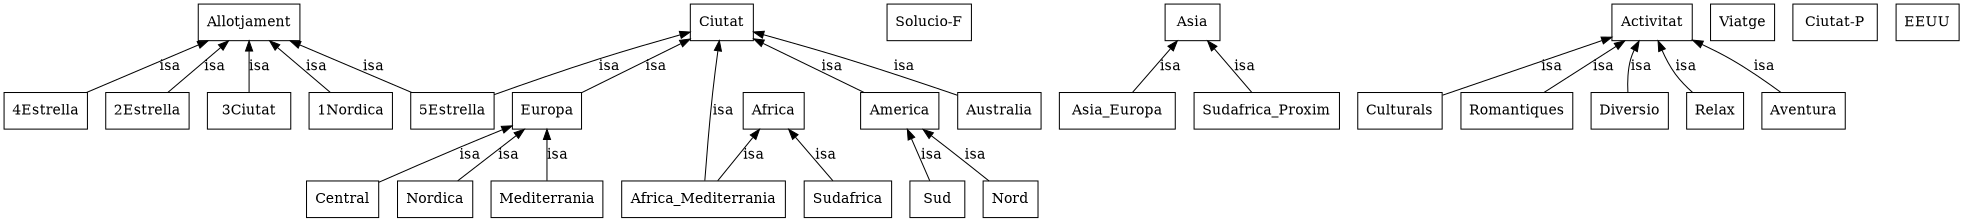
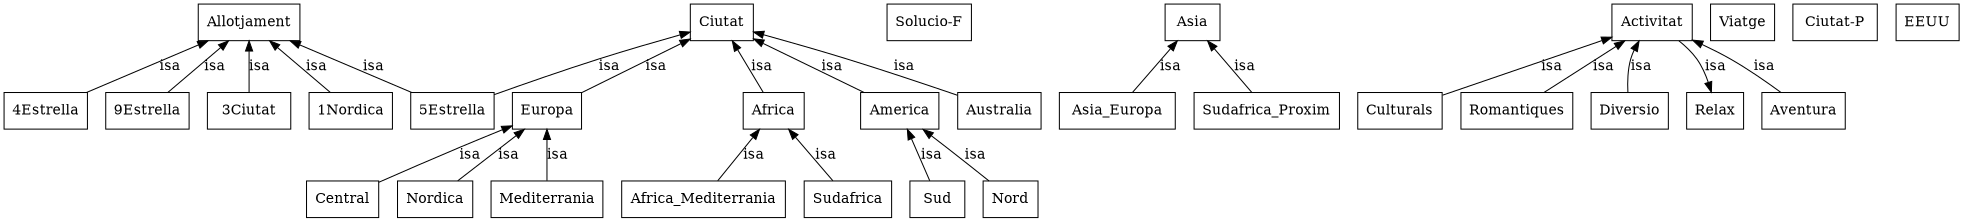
  digraph {
    node [color="0.0,0.0,0.0" fontcolor="0.0,0.0,0.0" shape=box]
    edge [color="0.0,0.0,0.0" dir=back fontcolor="0.0,0.0,0.0"]
    n1 [height=0.5 label="1Nordica" width=1.1389]
    n2 [height=0.5 label=Allotjament width=1.3889]
    n3 [height=0.5 label="4Estrella" width=1.1389]
-   n4 [height=0.5 label="2Estrella" width=1.1389]
+   n4 [height=0.5 label="9Estrella" width=1.1389]
    n5 [height=0.5 label="3Ciutat" width=1.1389]
    n6 [height=0.5 label="5Estrella" width=1.1389]
    n7 [height=0.5 label="Solucio-F" width=1.1528]
    n8 [height=0.5 label=Asia_Europa width=1.5833]
    n9 [height=0.5 label=Asia width=0.75]
    n10 [height=0.5 label=Sudafrica_Proxim width=1.6944]
    n11 [height=0.5 label=Culturals width=1.1528]
    n12 [height=0.5 label=Activitat width=1.0972]
    n13 [height=0.5 label=Romantiques width=1.5278]
    n14 [height=0.5 label=Diversio width=1.0556]
    n15 [height=0.5 label=Relax width=0.77778]
    n16 [height=0.5 label=Aventura width=1.1389]
    n17 [height=0.5 label=Viatge width=0.875]
    n18 [height=0.5 label="Ciutat-P" width=1.1528]
    n19 [height=0.5 label=Nordica width=1.0278]
    n20 [height=0.5 label=Europa width=0.94444]
    n21 [height=0.5 label=Mediterrania width=1.5278]
    n22 [height=0.5 label=Central width=0.98611]
    n23 [height=0.5 label=Ciutat width=0.86111]
    n24 [height=0.5 label=Africa width=0.83333]
    n25 [height=0.5 label=America width=1.0694]
    n26 [height=0.5 label=Australia width=1.1389]
    n27 [height=0.5 label=Africa_Mediterrania width=2.2361]
    n28 [height=0.5 label=Sudafrica width=1.1944]
    n29 [height=0.5 label=Sud width=0.75]
    n30 [height=0.5 label=Nord width=0.75]
    n31 [height=0.5 label=EEUU width=0.86111]
    n2 -> n1 [label=isa]
    n2 -> n3 [label=isa]
    n2 -> n4 [label=isa]
    n2 -> n5 [label=isa]
    n2 -> n6 [label=isa]
    n9 -> n8 [label=isa]
    n9 -> n10 [label=isa]
    n12 -> n11 [label=isa]
    n12 -> n13 [label=isa]
    n12 -> n14 [label=isa]
-   n12 -> n15 [label=isa]
+   n15 -> n12 [label=isa]
    n12 -> n16 [label=isa]
    n20 -> n19 [label=isa]
    n20 -> n21 [label=isa]
    n20 -> n22 [label=isa]
    n23 -> n6 [label=isa]
    n23 -> n20 [label=isa]
-   n23 -> n27 [label=isa]
+   n23 -> n24 [label=isa]
    n23 -> n25 [label=isa]
    n23 -> n26 [label=isa]
    n24 -> n27 [label=isa]
    n24 -> n28 [label=isa]
    n25 -> n29 [label=isa]
    n25 -> n30 [label=isa]
  }
